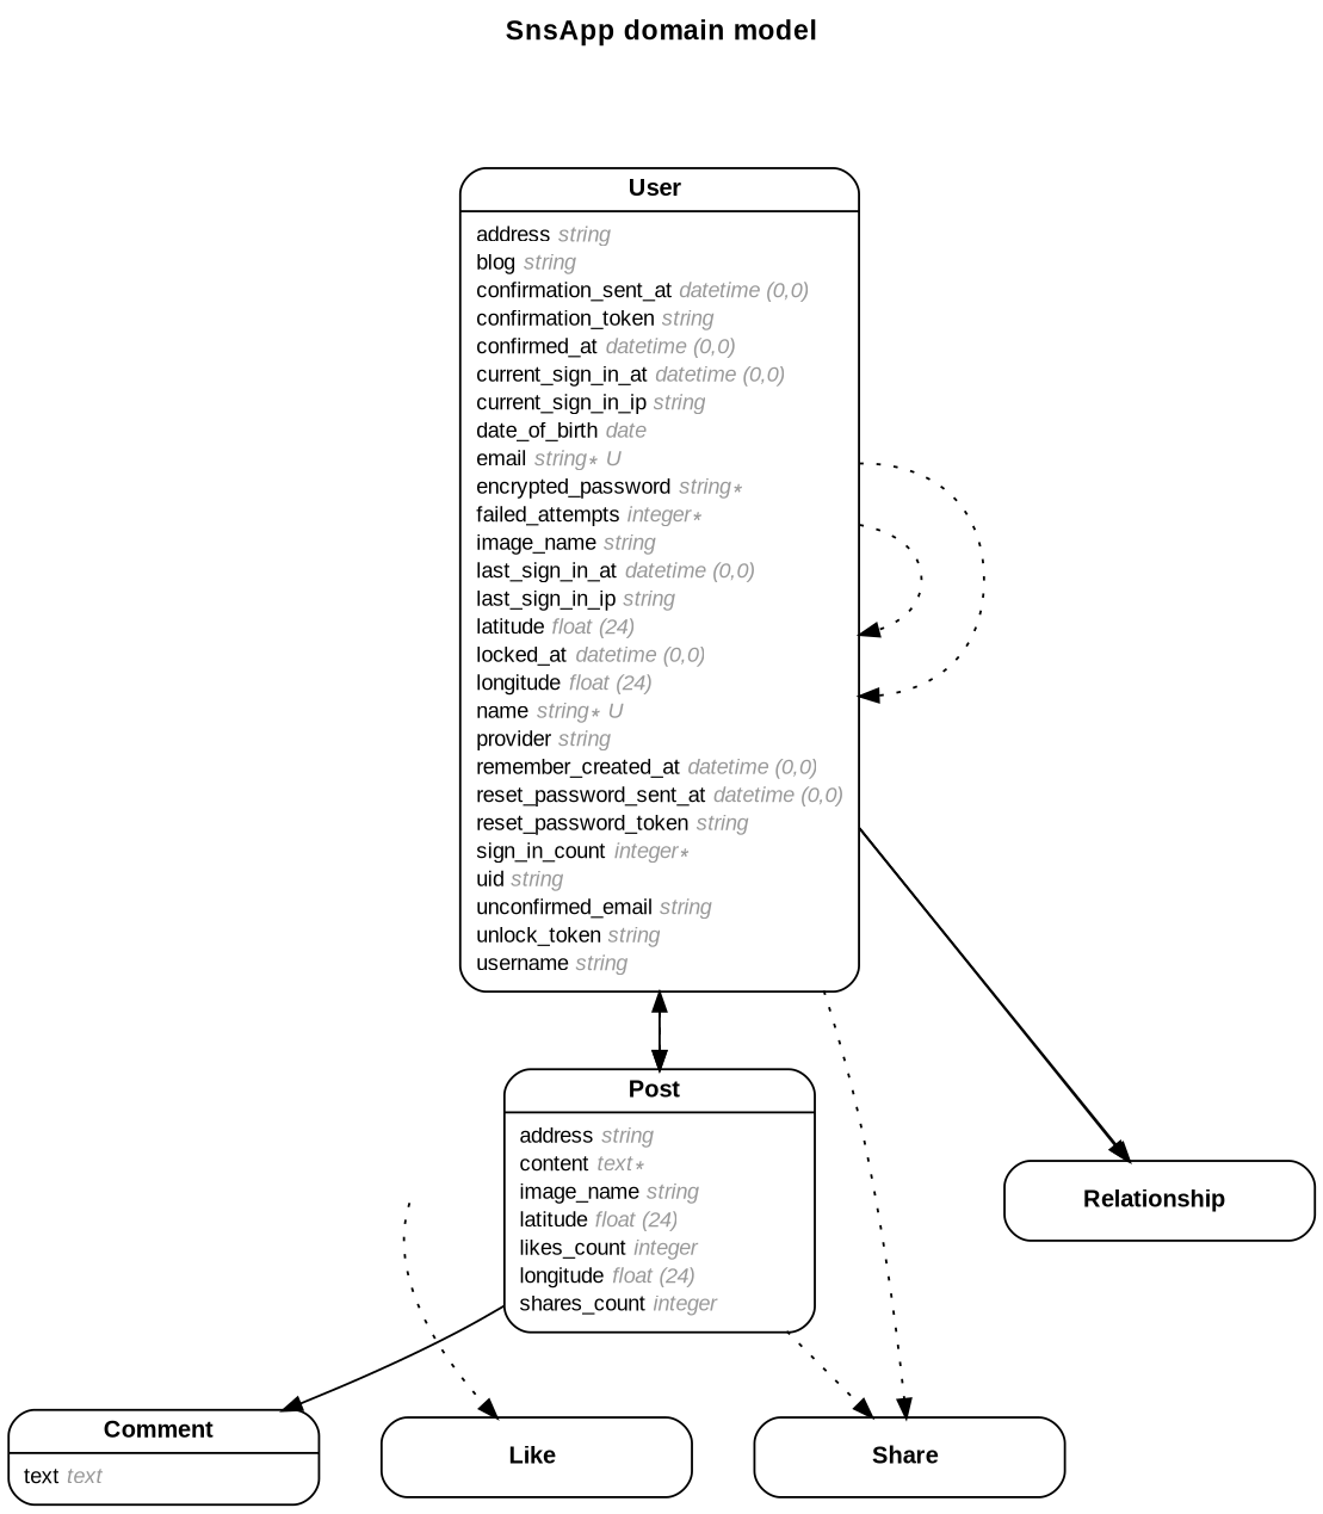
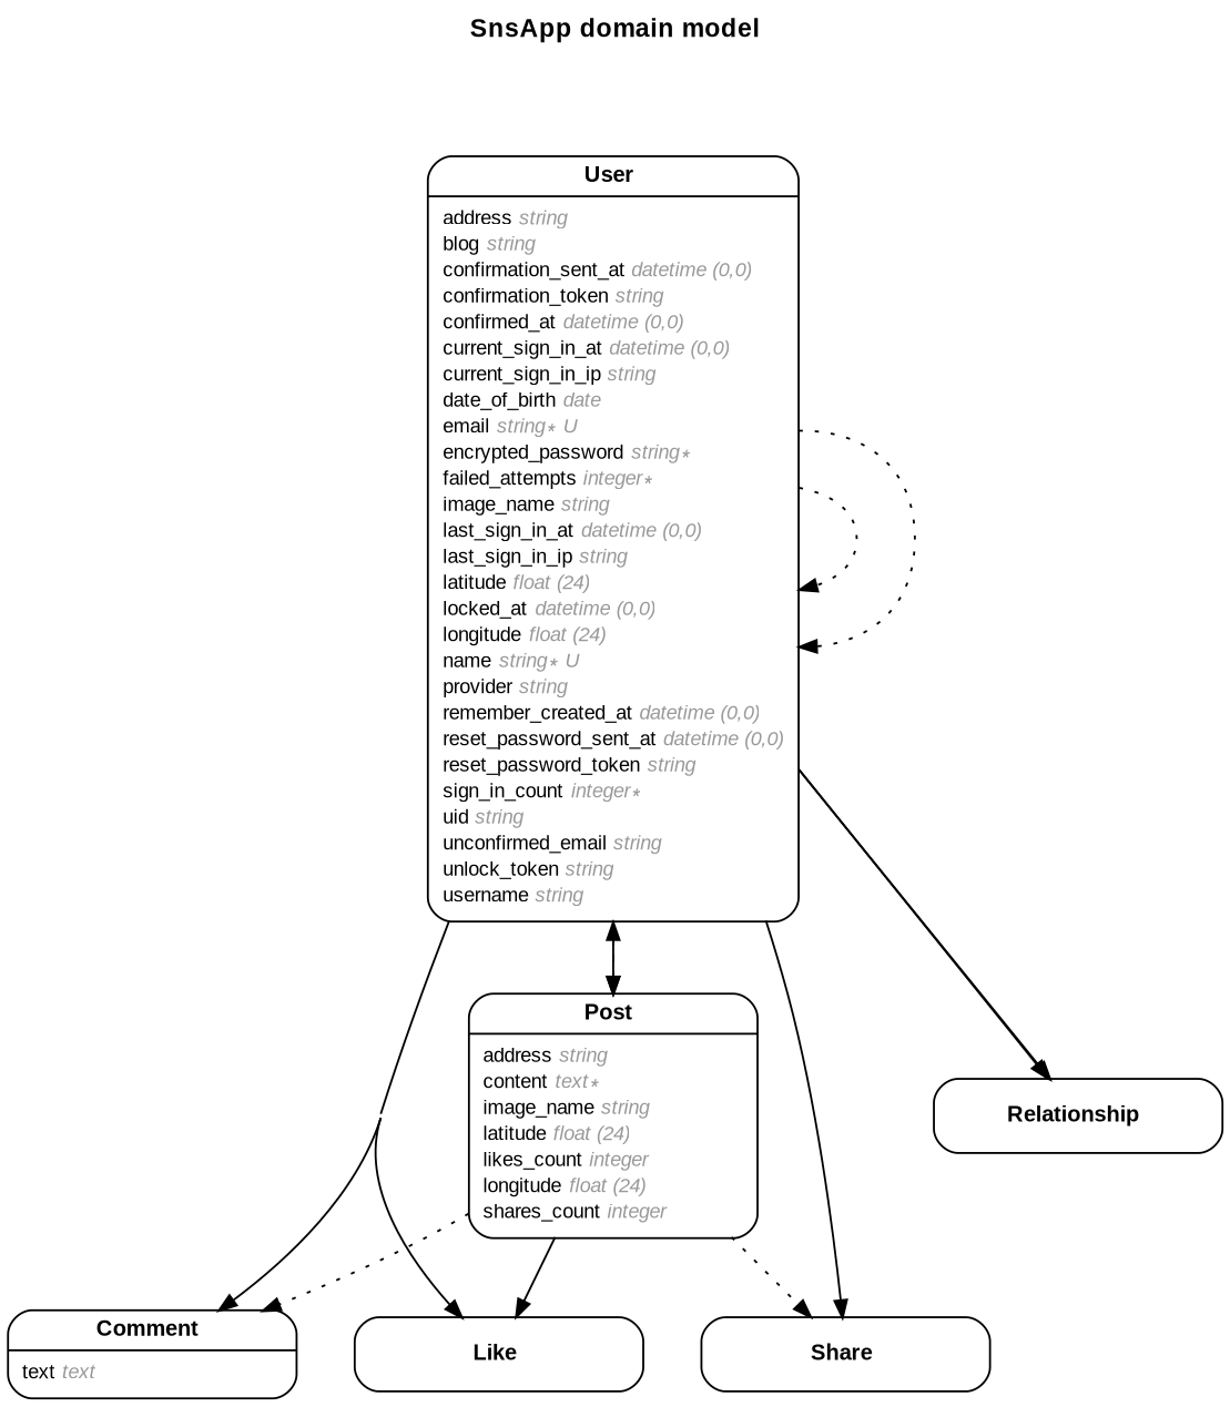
  digraph {
    concentrate=true
    fontname="Arial Bold"
    fontsize=13
    label="SnsApp domain model\n\n"
    labelloc=t
    nodesep=0.4
    rankdir=TB
    ranksep=0.5
    splines=spline
    node [fontname=Arial fontsize=10 margin="0.07,0.05" penwidth=1.0 shape=Mrecord]
    edge [arrowhead=normal arrowsize=0.9 arrowtail=none dir=both fontname=Arial fontsize=7 labelangle=32 labeldistance=1.8 penwidth=1.0 weight=2]
    n1 [label=<{<table border="0" align="center" cellspacing="0.5" cellpadding="0" width="134">   <tr><td align="center" valign="bottom" width="130"><font face="Arial Bold" point-size="11">Comment</font></td></tr> </table> | <table border="0" align="left" cellspacing="2" cellpadding="0" width="134">   <tr><td align="left" width="130" port="text">text <font face="Arial Italic" color="grey60">text</font></td></tr> </table> }>]
    n2 [label=<{<table border="0" align="center" cellspacing="0.5" cellpadding="0" width="134">   <tr><td align="center" valign="bottom" width="130"><font face="Arial Bold" point-size="11">Like</font></td></tr> </table> }>]
    n3 [label=<{<table border="0" align="center" cellspacing="0.5" cellpadding="0" width="134">   <tr><td align="center" valign="bottom" width="130"><font face="Arial Bold" point-size="11">Post</font></td></tr> </table> | <table border="0" align="left" cellspacing="2" cellpadding="0" width="134">   <tr><td align="left" width="130" port="address">address <font face="Arial Italic" color="grey60">string</font></td></tr>   <tr><td align="left" width="130" port="content">content <font face="Arial Italic" color="grey60">text ∗</font></td></tr>   <tr><td align="left" width="130" port="image_name">image_name <font face="Arial Italic" color="grey60">string</font></td></tr>   <tr><td align="left" width="130" port="latitude">latitude <font face="Arial Italic" color="grey60">float (24)</font></td></tr>   <tr><td align="left" width="130" port="likes_count">likes_count <font face="Arial Italic" color="grey60">integer</font></td></tr>   <tr><td align="left" width="130" port="longitude">longitude <font face="Arial Italic" color="grey60">float (24)</font></td></tr>   <tr><td align="left" width="130" port="shares_count">shares_count <font face="Arial Italic" color="grey60">integer</font></td></tr> </table> }>]
    n4 [label=<{<table border="0" align="center" cellspacing="0.5" cellpadding="0" width="134">   <tr><td align="center" valign="bottom" width="130"><font face="Arial Bold" point-size="11">Share</font></td></tr> </table> }>]
    n5 [label=<{<table border="0" align="center" cellspacing="0.5" cellpadding="0" width="134">   <tr><td align="center" valign="bottom" width="130"><font face="Arial Bold" point-size="11">User</font></td></tr> </table> | <table border="0" align="left" cellspacing="2" cellpadding="0" width="134">   <tr><td align="left" width="130" port="address">address <font face="Arial Italic" color="grey60">string</font></td></tr>   <tr><td align="left" width="130" port="blog">blog <font face="Arial Italic" color="grey60">string</font></td></tr>   <tr><td align="left" width="130" port="confirmation_sent_at">confirmation_sent_at <font face="Arial Italic" color="grey60">datetime (0,0)</font></td></tr>   <tr><td align="left" width="130" port="confirmation_token">confirmation_token <font face="Arial Italic" color="grey60">string</font></td></tr>   <tr><td align="left" width="130" port="confirmed_at">confirmed_at <font face="Arial Italic" color="grey60">datetime (0,0)</font></td></tr>   <tr><td align="left" width="130" port="current_sign_in_at">current_sign_in_at <font face="Arial Italic" color="grey60">datetime (0,0)</font></td></tr>   <tr><td align="left" width="130" port="current_sign_in_ip">current_sign_in_ip <font face="Arial Italic" color="grey60">string</font></td></tr>   <tr><td align="left" width="130" port="date_of_birth">date_of_birth <font face="Arial Italic" color="grey60">date</font></td></tr>   <tr><td align="left" width="130" port="email">email <font face="Arial Italic" color="grey60">string ∗ U</font></td></tr>   <tr><td align="left" width="130" port="encrypted_password">encrypted_password <font face="Arial Italic" color="grey60">string ∗</font></td></tr>   <tr><td align="left" width="130" port="failed_attempts">failed_attempts <font face="Arial Italic" color="grey60">integer ∗</font></td></tr>   <tr><td align="left" width="130" port="image_name">image_name <font face="Arial Italic" color="grey60">string</font></td></tr>   <tr><td align="left" width="130" port="last_sign_in_at">last_sign_in_at <font face="Arial Italic" color="grey60">datetime (0,0)</font></td></tr>   <tr><td align="left" width="130" port="last_sign_in_ip">last_sign_in_ip <font face="Arial Italic" color="grey60">string</font></td></tr>   <tr><td align="left" width="130" port="latitude">latitude <font face="Arial Italic" color="grey60">float (24)</font></td></tr>   <tr><td align="left" width="130" port="locked_at">locked_at <font face="Arial Italic" color="grey60">datetime (0,0)</font></td></tr>   <tr><td align="left" width="130" port="longitude">longitude <font face="Arial Italic" color="grey60">float (24)</font></td></tr>   <tr><td align="left" width="130" port="name">name <font face="Arial Italic" color="grey60">string ∗ U</font></td></tr>   <tr><td align="left" width="130" port="provider">provider <font face="Arial Italic" color="grey60">string</font></td></tr>   <tr><td align="left" width="130" port="remember_created_at">remember_created_at <font face="Arial Italic" color="grey60">datetime (0,0)</font></td></tr>   <tr><td align="left" width="130" port="reset_password_sent_at">reset_password_sent_at <font face="Arial Italic" color="grey60">datetime (0,0)</font></td></tr>   <tr><td align="left" width="130" port="reset_password_token">reset_password_token <font face="Arial Italic" color="grey60">string</font></td></tr>   <tr><td align="left" width="130" port="sign_in_count">sign_in_count <font face="Arial Italic" color="grey60">integer ∗</font></td></tr>   <tr><td align="left" width="130" port="uid">uid <font face="Arial Italic" color="grey60">string</font></td></tr>   <tr><td align="left" width="130" port="unconfirmed_email">unconfirmed_email <font face="Arial Italic" color="grey60">string</font></td></tr>   <tr><td align="left" width="130" port="unlock_token">unlock_token <font face="Arial Italic" color="grey60">string</font></td></tr>   <tr><td align="left" width="130" port="username">username <font face="Arial Italic" color="grey60">string</font></td></tr> </table> }>]
    n6 [label=<{<table border="0" align="center" cellspacing="0.5" cellpadding="0" width="134">   <tr><td align="center" valign="bottom" width="130"><font face="Arial Bold" point-size="11">Relationship</font></td></tr> </table> }>]
-   n3 -> n1
+   n3 -> n1 [style=dotted]
+   n3 -> n2
    n3 -> n4 [style=dotted]
    n3 -> n5 [constraint=false style=dotted weight=1]
-   n5 -> n2 [style=dotted]
+   n5 -> n1
+   n5 -> n2
    n5 -> n3
    n5 -> n3 [constraint=false style=dotted]
-   n5 -> n4 [weight=1 style=dotted]
+   n5 -> n4 [weight=1]
    n5 -> n5 [constraint=false style=dotted weight=1]
    n5 -> n5 [constraint=false style=dotted weight=1]
    n5 -> n6
    n5 -> n6
  }
